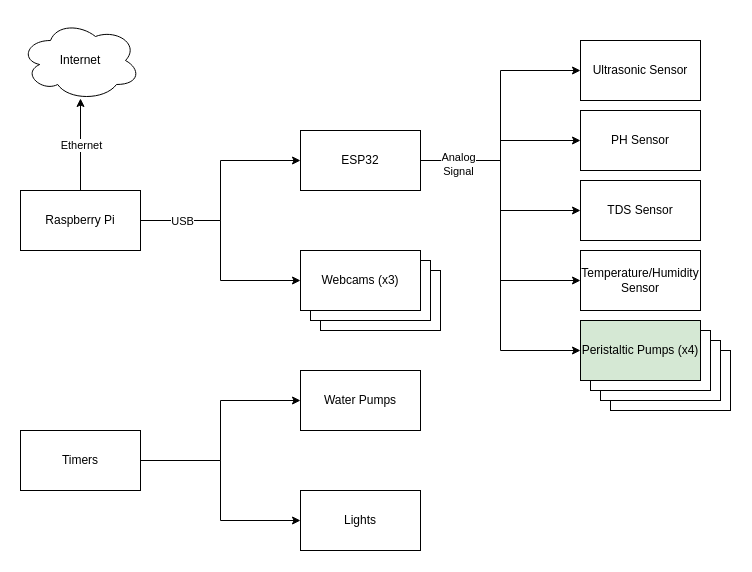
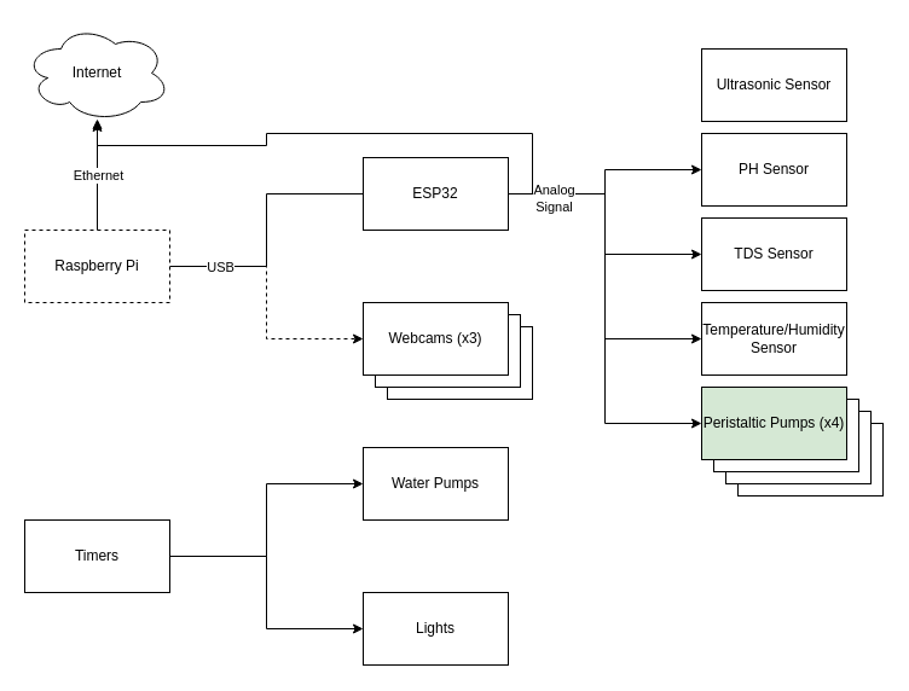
  <mxCell id="0" />
  <mxCell id="1" parent="0" />
- <mxCell id="2" style="edgeStyle=orthogonalEdgeStyle;rounded=0;orthogonalLoop=1;jettySize=auto;html=1;exitX=1;exitY=0.5;exitDx=0;exitDy=0;entryX=0;entryY=0.5;entryDx=0;entryDy=0;" edge="1" parent="1" source="5" target="12"><mxGeometry relative="1" as="geometry" /></mxCell>
- <mxCell id="3" style="edgeStyle=orthogonalEdgeStyle;rounded=0;orthogonalLoop=1;jettySize=auto;html=1;exitX=1;exitY=0.5;exitDx=0;exitDy=0;" edge="1" parent="1" source="5" target="16"><mxGeometry relative="1" as="geometry" /></mxCell>
+ <mxCell id="2" style="edgeStyle=orthogonalEdgeStyle;rounded=0;orthogonalLoop=1;jettySize=auto;html=1;exitX=1;exitY=0.5;exitDx=0;exitDy=0;entryX=0;entryY=0.5;entryDx=0;entryDy=0;endArrow=none;" edge="1" parent="1" source="5" target="12"><mxGeometry relative="1" as="geometry" /></mxCell>
+ <mxCell id="3" style="edgeStyle=orthogonalEdgeStyle;rounded=0;orthogonalLoop=1;jettySize=auto;html=1;exitX=1;exitY=0.5;exitDx=0;exitDy=0;dashed=1;" edge="1" parent="1" source="5" target="16"><mxGeometry relative="1" as="geometry" /></mxCell>
  <mxCell id="4" value="USB" style="edgeLabel;html=1;align=center;verticalAlign=middle;resizable=0;points=[];" vertex="1" connectable="0" parent="3"><mxGeometry x="-0.627" y="1" relative="1" as="geometry"><mxPoint y="1" as="offset" /></mxGeometry></mxCell>
- <mxCell id="5" value="Raspberry Pi" style="rounded=0;whiteSpace=wrap;html=1;" vertex="1" parent="1"><mxGeometry x="20" y="190" width="120" height="60" as="geometry" /></mxCell>
- <mxCell id="6" style="edgeStyle=orthogonalEdgeStyle;rounded=0;orthogonalLoop=1;jettySize=auto;html=1;exitX=1;exitY=0.5;exitDx=0;exitDy=0;entryX=0;entryY=0.5;entryDx=0;entryDy=0;" edge="1" parent="1" source="12" target="17"><mxGeometry relative="1" as="geometry" /></mxCell>
+ <mxCell id="5" value="Raspberry Pi" style="rounded=0;whiteSpace=wrap;html=1;dashed=1;" vertex="1" parent="1"><mxGeometry x="20" y="190" width="120" height="60" as="geometry" /></mxCell>
+ <mxCell id="6" style="edgeStyle=orthogonalEdgeStyle;rounded=0;orthogonalLoop=1;jettySize=auto;html=1;exitX=1;exitY=0.5;exitDx=0;exitDy=0;" edge="1" parent="1" source="12" target="28"><mxGeometry relative="1" as="geometry" /></mxCell>
  <mxCell id="7" style="edgeStyle=orthogonalEdgeStyle;rounded=0;orthogonalLoop=1;jettySize=auto;html=1;exitX=1;exitY=0.5;exitDx=0;exitDy=0;" edge="1" parent="1" source="12" target="18"><mxGeometry relative="1" as="geometry" /></mxCell>
  <mxCell id="8" style="edgeStyle=orthogonalEdgeStyle;rounded=0;orthogonalLoop=1;jettySize=auto;html=1;exitX=1;exitY=0.5;exitDx=0;exitDy=0;entryX=0;entryY=0.5;entryDx=0;entryDy=0;" edge="1" parent="1" source="12" target="19"><mxGeometry relative="1" as="geometry" /></mxCell>
  <mxCell id="9" style="edgeStyle=orthogonalEdgeStyle;rounded=0;orthogonalLoop=1;jettySize=auto;html=1;exitX=1;exitY=0.5;exitDx=0;exitDy=0;entryX=0;entryY=0.5;entryDx=0;entryDy=0;" edge="1" parent="1" source="12" target="20"><mxGeometry relative="1" as="geometry" /></mxCell>
  <mxCell id="10" style="edgeStyle=orthogonalEdgeStyle;rounded=0;orthogonalLoop=1;jettySize=auto;html=1;exitX=1;exitY=0.5;exitDx=0;exitDy=0;entryX=0;entryY=0.5;entryDx=0;entryDy=0;" edge="1" parent="1" source="12" target="25"><mxGeometry relative="1" as="geometry" /></mxCell>
  <mxCell id="11" value="Analog&lt;div&gt;Signal&lt;/div&gt;" style="edgeLabel;html=1;align=center;verticalAlign=middle;resizable=0;points=[];" vertex="1" connectable="0" parent="10"><mxGeometry x="-0.789" y="-2" relative="1" as="geometry"><mxPoint y="1" as="offset" /></mxGeometry></mxCell>
  <mxCell id="12" value="ESP32" style="rounded=0;whiteSpace=wrap;html=1;" vertex="1" parent="1"><mxGeometry x="300" y="130" width="120" height="60" as="geometry" /></mxCell>
  <mxCell id="13" value="" style="group;rotation=90;" vertex="1" connectable="0" parent="1"><mxGeometry x="300" y="250" width="140" height="80" as="geometry" /></mxCell>
  <mxCell id="14" value="" style="rounded=0;whiteSpace=wrap;html=1;" vertex="1" parent="13"><mxGeometry x="20" y="20" width="120" height="60" as="geometry" /></mxCell>
  <mxCell id="15" value="" style="rounded=0;whiteSpace=wrap;html=1;" vertex="1" parent="13"><mxGeometry x="10" y="10" width="120" height="60" as="geometry" /></mxCell>
  <mxCell id="16" value="Webcams (x3)" style="rounded=0;whiteSpace=wrap;html=1;" vertex="1" parent="13"><mxGeometry width="120" height="60" as="geometry" /></mxCell>
  <mxCell id="17" value="Ultrasonic Sensor" style="rounded=0;whiteSpace=wrap;html=1;" vertex="1" parent="1"><mxGeometry x="580" y="40" width="120" height="60" as="geometry" /></mxCell>
  <mxCell id="18" value="PH Sensor" style="rounded=0;whiteSpace=wrap;html=1;" vertex="1" parent="1"><mxGeometry x="580" y="110" width="120" height="60" as="geometry" /></mxCell>
  <mxCell id="19" value="TDS Sensor" style="rounded=0;whiteSpace=wrap;html=1;" vertex="1" parent="1"><mxGeometry x="580" y="180" width="120" height="60" as="geometry" /></mxCell>
  <mxCell id="20" value="Temperature/Humidity Sensor" style="rounded=0;whiteSpace=wrap;html=1;" vertex="1" parent="1"><mxGeometry x="580" y="250" width="120" height="60" as="geometry" /></mxCell>
  <mxCell id="21" value="" style="group" vertex="1" connectable="0" parent="1"><mxGeometry x="580" y="320" width="150" height="90" as="geometry" /></mxCell>
  <mxCell id="22" value="" style="rounded=0;whiteSpace=wrap;html=1;" vertex="1" parent="21"><mxGeometry x="30" y="30" width="120" height="60" as="geometry" /></mxCell>
  <mxCell id="23" value="" style="rounded=0;whiteSpace=wrap;html=1;" vertex="1" parent="21"><mxGeometry x="20" y="20" width="120" height="60" as="geometry" /></mxCell>
  <mxCell id="24" value="" style="rounded=0;whiteSpace=wrap;html=1;" vertex="1" parent="21"><mxGeometry x="10" y="10" width="120" height="60" as="geometry" /></mxCell>
  <mxCell id="25" value="Peristaltic Pumps (x4)" style="rounded=0;whiteSpace=wrap;html=1;fillColor=#d5e8d4;" vertex="1" parent="21"><mxGeometry width="120" height="60" as="geometry" /></mxCell>
  <mxCell id="26" value="Water Pumps" style="rounded=0;whiteSpace=wrap;html=1;" vertex="1" parent="1"><mxGeometry x="300" y="370" width="120" height="60" as="geometry" /></mxCell>
  <mxCell id="27" value="Lights" style="rounded=0;whiteSpace=wrap;html=1;" vertex="1" parent="1"><mxGeometry x="300" y="490" width="120" height="60" as="geometry" /></mxCell>
  <mxCell id="28" value="Internet" style="ellipse;shape=cloud;whiteSpace=wrap;html=1;" vertex="1" parent="1"><mxGeometry x="20" y="20" width="120" height="80" as="geometry" /></mxCell>
  <mxCell id="29" style="edgeStyle=orthogonalEdgeStyle;rounded=0;orthogonalLoop=1;jettySize=auto;html=1;entryX=0.5;entryY=0.975;entryDx=0;entryDy=0;entryPerimeter=0;" edge="1" parent="1" source="5" target="28"><mxGeometry relative="1" as="geometry" /></mxCell>
  <mxCell id="30" value="Ethernet" style="edgeLabel;html=1;align=center;verticalAlign=middle;resizable=0;points=[];" vertex="1" connectable="0" parent="29"><mxGeometry relative="1" as="geometry"><mxPoint as="offset" /></mxGeometry></mxCell>
  <mxCell id="31" style="edgeStyle=orthogonalEdgeStyle;rounded=0;orthogonalLoop=1;jettySize=auto;html=1;exitX=1;exitY=0.5;exitDx=0;exitDy=0;entryX=0;entryY=0.5;entryDx=0;entryDy=0;" edge="1" parent="1" source="33" target="26"><mxGeometry relative="1" as="geometry" /></mxCell>
  <mxCell id="32" style="edgeStyle=orthogonalEdgeStyle;rounded=0;orthogonalLoop=1;jettySize=auto;html=1;exitX=1;exitY=0.5;exitDx=0;exitDy=0;entryX=0;entryY=0.5;entryDx=0;entryDy=0;" edge="1" parent="1" source="33" target="27"><mxGeometry relative="1" as="geometry" /></mxCell>
  <mxCell id="33" value="Timers" style="rounded=0;whiteSpace=wrap;html=1;" vertex="1" parent="1"><mxGeometry x="20" y="430" width="120" height="60" as="geometry" /></mxCell>
